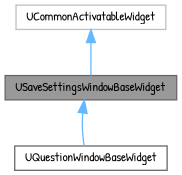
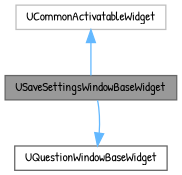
  digraph {
    fontname="Patrick Hand"
    node [color=gray40 fillcolor=white fontname="Patrick Hand" fontsize=10 shape=box style=filled]
    edge [color=steelblue1 dir=back fontname="Patrick Hand" fontsize=10 labelfontname=Helvetica labelfontsize=10 style=solid]
    n1 [fillcolor=grey60 fontcolor=black height=0.2 label=USaveSettingsWindowBaseWidget width=0.4]
    n2 [height=0.2 label=UQuestionWindowBaseWidget width=0.4]
    n3 [color=grey75 height=0.2 label=UCommonActivatableWidget width=0.4]
-   n1 -> n2
+   n2 -> n1
    n3 -> n1
  }
